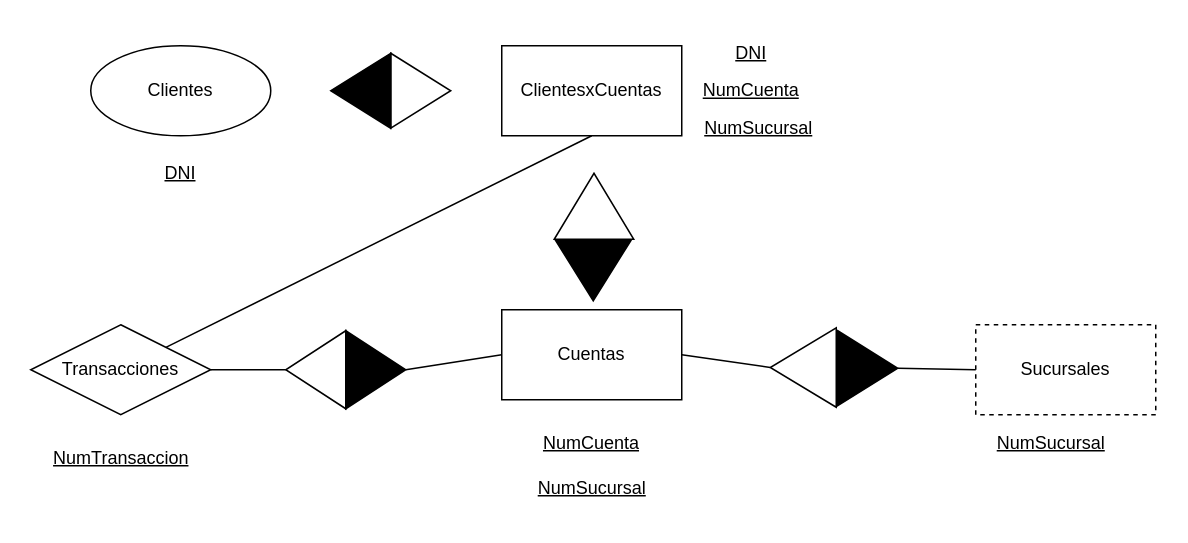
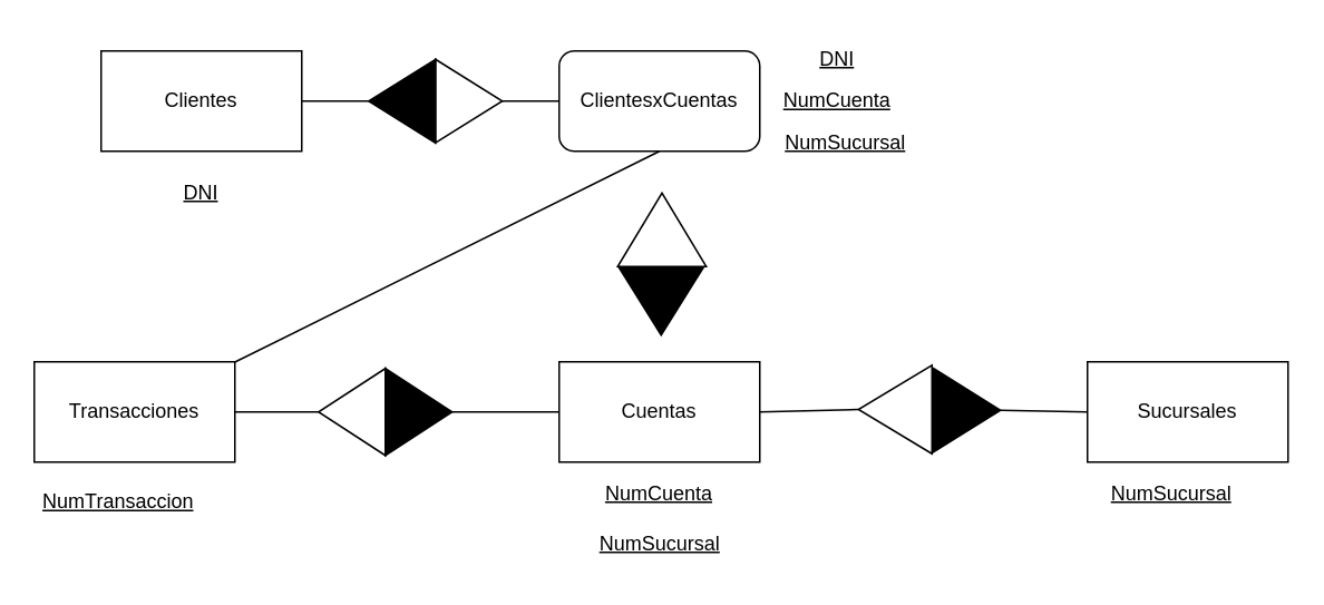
  <mxCell id="0" />
  <mxCell id="1" parent="0" />
- <mxCell id="2" value="Clientes" style="ellipse;whiteSpace=wrap;html=1;" vertex="1" parent="1"><mxGeometry x="60" y="30" width="120" height="60" as="geometry" /></mxCell>
- <mxCell id="3" value="Cuentas" style="rounded=0;whiteSpace=wrap;html=1;" vertex="1" parent="1"><mxGeometry x="334" y="206" width="120" height="60" as="geometry" /></mxCell>
- <mxCell id="4" value="Transacciones" style="rhombus;whiteSpace=wrap;html=1;" vertex="1" parent="1"><mxGeometry x="20" y="216" width="120" height="60" as="geometry" /></mxCell>
- <mxCell id="5" value="Sucursales" style="rounded=0;whiteSpace=wrap;html=1;dashed=1;" vertex="1" parent="1"><mxGeometry x="650" y="216" width="120" height="60" as="geometry" /></mxCell>
- <mxCell id="6" value="ClientesxCuentas" style="rounded=0;whiteSpace=wrap;html=1;" vertex="1" parent="1"><mxGeometry x="334" y="30" width="120" height="60" as="geometry" /></mxCell>
+ <mxCell id="2" value="Clientes" style="rounded=0;whiteSpace=wrap;html=1;" vertex="1" parent="1"><mxGeometry x="60" y="30" width="120" height="60" as="geometry" /></mxCell>
+ <mxCell id="3" value="Cuentas" style="rounded=0;whiteSpace=wrap;html=1;" vertex="1" parent="1"><mxGeometry x="334" y="216" width="120" height="60" as="geometry" /></mxCell>
+ <mxCell id="4" value="Transacciones" style="rounded=0;whiteSpace=wrap;html=1;" vertex="1" parent="1"><mxGeometry x="20" y="216" width="120" height="60" as="geometry" /></mxCell>
+ <mxCell id="5" value="Sucursales" style="rounded=0;whiteSpace=wrap;html=1;" vertex="1" parent="1"><mxGeometry x="650" y="216" width="120" height="60" as="geometry" /></mxCell>
+ <mxCell id="6" value="ClientesxCuentas" style="whiteSpace=wrap;html=1;rounded=1;" vertex="1" parent="1"><mxGeometry x="334" y="30" width="120" height="60" as="geometry" /></mxCell>
+ <mxCell id="7" value="" style="endArrow=none;html=1;rounded=0;exitX=1;exitY=0.5;exitDx=0;exitDy=0;entryX=0;entryY=0.5;entryDx=0;entryDy=0;" edge="1" parent="1" source="2" target="6"><mxGeometry width="50" height="50" relative="1" as="geometry"><mxPoint x="430" y="270" as="sourcePoint" /><mxPoint x="480" y="220" as="targetPoint" /></mxGeometry></mxCell>
  <mxCell id="8" value="" style="endArrow=none;html=1;rounded=0;exitX=0.5;exitY=1;exitDx=0;exitDy=0;" edge="1" parent="1" source="6" target="4"><mxGeometry width="50" height="50" relative="1" as="geometry"><mxPoint x="454" y="80" as="sourcePoint" /><mxPoint x="504" y="30" as="targetPoint" /></mxGeometry></mxCell>
  <mxCell id="9" value="" style="group" vertex="1" connectable="0" parent="1"><mxGeometry x="500" y="220" width="98" height="82" as="geometry" /></mxCell>
  <mxCell id="10" value="" style="group;rotation=90;" vertex="1" connectable="0" parent="9"><mxGeometry x="-15" y="17" width="80" height="50" as="geometry" /></mxCell>
  <mxCell id="11" value="" style="triangle;whiteSpace=wrap;html=1;rotation=-90;direction=north;" vertex="1" parent="10"><mxGeometry x="23.5" y="-14.5" width="53" height="44" as="geometry" /></mxCell>
  <mxCell id="12" value="" style="triangle;whiteSpace=wrap;html=1;direction=south;strokeColor=#000000;fillColor=#000000;rotation=-90;" vertex="1" parent="9"><mxGeometry x="53" y="5" width="50" height="40" as="geometry" /></mxCell>
  <mxCell id="13" value="" style="endArrow=none;html=1;rounded=0;exitX=1;exitY=0.5;exitDx=0;exitDy=0;entryX=0;entryY=0.5;entryDx=0;entryDy=0;" edge="1" parent="1" source="19" target="3"><mxGeometry width="50" height="50" relative="1" as="geometry"><mxPoint x="440" y="270" as="sourcePoint" /><mxPoint x="330" y="186" as="targetPoint" /></mxGeometry></mxCell>
  <mxCell id="14" value="" style="endArrow=none;html=1;rounded=0;exitX=1;exitY=0.5;exitDx=0;exitDy=0;entryX=1;entryY=0.5;entryDx=0;entryDy=0;" edge="1" parent="1" source="4" target="18"><mxGeometry width="50" height="50" relative="1" as="geometry"><mxPoint x="440" y="270" as="sourcePoint" /><mxPoint x="490" y="220" as="targetPoint" /></mxGeometry></mxCell>
  <mxCell id="15" value="" style="endArrow=none;html=1;rounded=0;entryX=1;entryY=0.5;entryDx=0;entryDy=0;exitX=1;exitY=0.5;exitDx=0;exitDy=0;" edge="1" parent="1" source="3" target="11"><mxGeometry width="50" height="50" relative="1" as="geometry"><mxPoint x="440" y="270" as="sourcePoint" /><mxPoint x="490" y="220" as="targetPoint" /></mxGeometry></mxCell>
  <mxCell id="16" value="" style="endArrow=none;html=1;rounded=0;entryX=0;entryY=0.5;entryDx=0;entryDy=0;exitX=1;exitY=0.5;exitDx=0;exitDy=0;" edge="1" parent="1" source="12" target="5"><mxGeometry width="50" height="50" relative="1" as="geometry"><mxPoint x="440" y="270" as="sourcePoint" /><mxPoint x="490" y="220" as="targetPoint" /></mxGeometry></mxCell>
  <mxCell id="17" value="c" style="group" vertex="1" connectable="0" parent="1"><mxGeometry x="190" y="220" width="80" height="52" as="geometry" /></mxCell>
  <mxCell id="18" value="" style="triangle;whiteSpace=wrap;html=1;rotation=-180;fillColor=#FFFFFF;" vertex="1" parent="17"><mxGeometry width="40" height="52" as="geometry" /></mxCell>
  <mxCell id="19" value="" style="triangle;whiteSpace=wrap;html=1;direction=west;strokeColor=#000000;fillColor=#000000;rotation=-180;" vertex="1" parent="17"><mxGeometry x="40" width="40" height="52" as="geometry" /></mxCell>
  <mxCell id="20" value="" style="group;rotation=-180;" vertex="1" connectable="0" parent="1"><mxGeometry x="220" y="35" width="80" height="50" as="geometry" /></mxCell>
  <mxCell id="21" value="" style="triangle;whiteSpace=wrap;html=1;rotation=-360;fillColor=#FFFFFF;" vertex="1" parent="20"><mxGeometry x="40" width="40" height="50" as="geometry" /></mxCell>
  <mxCell id="22" value="" style="triangle;whiteSpace=wrap;html=1;direction=west;strokeColor=#000000;fillColor=#000000;rotation=-360;" vertex="1" parent="20"><mxGeometry width="40" height="50" as="geometry" /></mxCell>
  <mxCell id="23" value="" style="group;rotation=90;" vertex="1" connectable="0" parent="1"><mxGeometry x="330" y="110" width="98" height="82" as="geometry" /></mxCell>
  <mxCell id="24" value="" style="group;rotation=180;" vertex="1" connectable="0" parent="23"><mxGeometry x="8" y="-8" width="80" height="50" as="geometry" /></mxCell>
  <mxCell id="25" value="" style="triangle;whiteSpace=wrap;html=1;rotation=0;direction=north;" vertex="1" parent="24"><mxGeometry x="31" y="13" width="53" height="44" as="geometry" /></mxCell>
  <mxCell id="26" value="" style="triangle;whiteSpace=wrap;html=1;direction=south;strokeColor=#000000;fillColor=#000000;rotation=0;" vertex="1" parent="23"><mxGeometry x="40" y="50" width="50" height="40" as="geometry" /></mxCell>
  <mxCell id="27" value="DNI" style="text;html=1;align=center;verticalAlign=middle;whiteSpace=wrap;rounded=0;strokeColor=none;fontStyle=4" vertex="1" parent="1"><mxGeometry x="90" y="100" width="60" height="30" as="geometry" /></mxCell>
  <mxCell id="28" value="DNI" style="text;html=1;align=center;verticalAlign=middle;resizable=0;points=[];autosize=1;strokeColor=none;fillColor=none;fontStyle=4" vertex="1" parent="1"><mxGeometry x="480" y="20" width="40" height="30" as="geometry" /></mxCell>
  <mxCell id="29" value="NumCuenta" style="text;html=1;align=center;verticalAlign=middle;resizable=0;points=[];autosize=1;strokeColor=none;fillColor=none;fontStyle=4" vertex="1" parent="1"><mxGeometry x="455" y="45" width="90" height="30" as="geometry" /></mxCell>
  <mxCell id="30" value="NumSucursal" style="text;html=1;align=center;verticalAlign=middle;resizable=0;points=[];autosize=1;strokeColor=none;fillColor=none;fontStyle=4" vertex="1" parent="1"><mxGeometry x="455" y="70" width="100" height="30" as="geometry" /></mxCell>
  <mxCell id="31" value="NumSucursal" style="text;html=1;align=center;verticalAlign=middle;resizable=0;points=[];autosize=1;strokeColor=none;fillColor=none;fontStyle=4" vertex="1" parent="1"><mxGeometry x="650" y="280" width="100" height="30" as="geometry" /></mxCell>
  <mxCell id="32" value="NumCuenta" style="text;html=1;align=center;verticalAlign=middle;whiteSpace=wrap;rounded=0;fontStyle=4" vertex="1" parent="1"><mxGeometry x="364" y="280" width="60" height="30" as="geometry" /></mxCell>
  <mxCell id="33" value="NumSucursal" style="text;html=1;align=center;verticalAlign=middle;resizable=0;points=[];autosize=1;strokeColor=none;fillColor=none;fontStyle=4" vertex="1" parent="1"><mxGeometry x="344" y="310" width="100" height="30" as="geometry" /></mxCell>
- <mxCell id="34" value="NumTransaccion" style="text;html=1;align=center;verticalAlign=middle;resizable=0;points=[];autosize=1;strokeColor=none;fillColor=none;fontStyle=4" vertex="1" parent="1"><mxGeometry x="25" y="290" width="110" height="30" as="geometry" /></mxCell>
+ <mxCell id="34" value="NumTransaccion" style="text;html=1;align=center;verticalAlign=middle;resizable=0;points=[];autosize=1;strokeColor=none;fillColor=none;fontStyle=4" vertex="1" parent="1"><mxGeometry x="15" y="285" width="110" height="30" as="geometry" /></mxCell>
